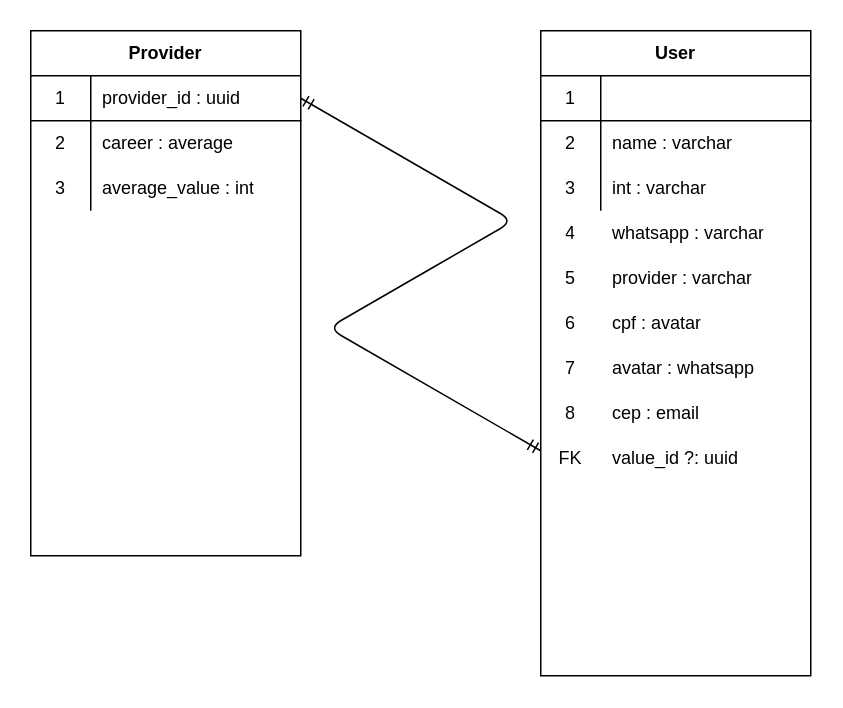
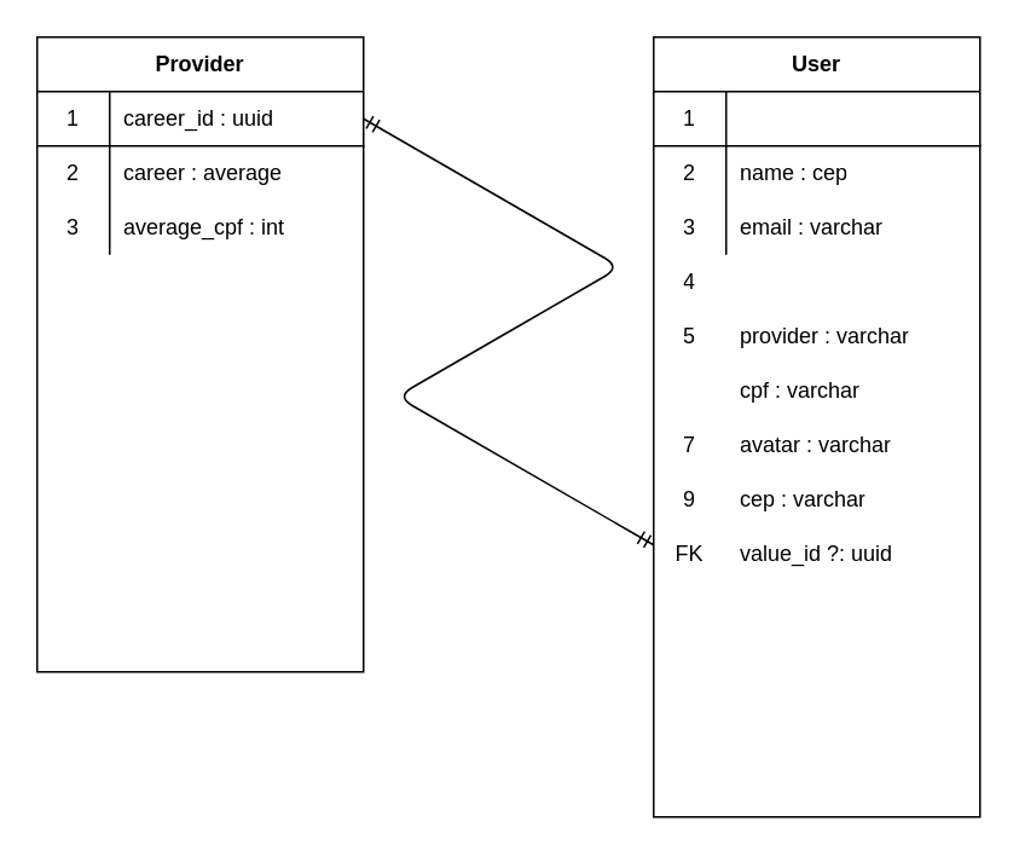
  <mxCell id="0" />
  <mxCell id="1" parent="0" />
  <mxCell id="2" value="User" style="shape=table;html=1;whiteSpace=wrap;startSize=30;container=1;collapsible=0;childLayout=tableLayout;fixedRows=1;rowLines=0;fontStyle=1;align=center;" parent="1" vertex="1"><mxGeometry x="360" y="20" width="180" height="430" as="geometry" /></mxCell>
  <mxCell id="3" value="" style="shape=partialRectangle;html=1;whiteSpace=wrap;collapsible=0;dropTarget=0;pointerEvents=0;fillColor=none;top=0;left=0;bottom=1;right=0;points=[[0,0.5],[1,0.5]];portConstraint=eastwest;" parent="2" vertex="1"><mxGeometry y="30" width="180" height="30" as="geometry" /></mxCell>
  <mxCell id="4" value="1" style="shape=partialRectangle;html=1;whiteSpace=wrap;connectable=0;fillColor=none;top=0;left=0;bottom=0;right=0;overflow=hidden;" parent="3" vertex="1"><mxGeometry width="40" height="30" as="geometry" /></mxCell>
  <mxCell id="5" value="" style="shape=partialRectangle;html=1;whiteSpace=wrap;collapsible=0;dropTarget=0;pointerEvents=0;fillColor=none;top=0;left=0;bottom=0;right=0;points=[[0,0.5],[1,0.5]];portConstraint=eastwest;" parent="2" vertex="1"><mxGeometry y="60" width="180" height="30" as="geometry" /></mxCell>
  <mxCell id="6" value="2" style="shape=partialRectangle;html=1;whiteSpace=wrap;connectable=0;fillColor=none;top=0;left=0;bottom=0;right=0;overflow=hidden;" parent="5" vertex="1"><mxGeometry width="40" height="30" as="geometry" /></mxCell>
- <mxCell id="7" value="name : varchar" style="shape=partialRectangle;html=1;whiteSpace=wrap;connectable=0;fillColor=none;top=0;left=0;bottom=0;right=0;align=left;spacingLeft=6;overflow=hidden;" parent="5" vertex="1"><mxGeometry x="40" width="140" height="30" as="geometry" /></mxCell>
+ <mxCell id="7" value="name : cep" style="shape=partialRectangle;html=1;whiteSpace=wrap;connectable=0;fillColor=none;top=0;left=0;bottom=0;right=0;align=left;spacingLeft=6;overflow=hidden;" parent="5" vertex="1"><mxGeometry x="40" width="140" height="30" as="geometry" /></mxCell>
  <mxCell id="8" value="" style="shape=partialRectangle;html=1;whiteSpace=wrap;collapsible=0;dropTarget=0;pointerEvents=0;fillColor=none;top=0;left=0;bottom=0;right=0;points=[[0,0.5],[1,0.5]];portConstraint=eastwest;" parent="2" vertex="1"><mxGeometry y="90" width="180" height="30" as="geometry" /></mxCell>
  <mxCell id="9" value="3" style="shape=partialRectangle;html=1;whiteSpace=wrap;connectable=0;fillColor=none;top=0;left=0;bottom=0;right=0;overflow=hidden;" parent="8" vertex="1"><mxGeometry width="40" height="30" as="geometry" /></mxCell>
- <mxCell id="10" value="int : varchar" style="shape=partialRectangle;html=1;whiteSpace=wrap;connectable=0;fillColor=none;top=0;left=0;bottom=0;right=0;align=left;spacingLeft=6;overflow=hidden;" parent="8" vertex="1"><mxGeometry x="40" width="140" height="30" as="geometry" /></mxCell>
+ <mxCell id="10" value="email : varchar" style="shape=partialRectangle;html=1;whiteSpace=wrap;connectable=0;fillColor=none;top=0;left=0;bottom=0;right=0;align=left;spacingLeft=6;overflow=hidden;" parent="8" vertex="1"><mxGeometry x="40" width="140" height="30" as="geometry" /></mxCell>
  <mxCell id="11" value="4" style="shape=partialRectangle;html=1;whiteSpace=wrap;connectable=0;fillColor=none;top=0;left=0;bottom=0;right=0;overflow=hidden;" parent="1" vertex="1"><mxGeometry x="360" y="140" width="40" height="30" as="geometry" /></mxCell>
- <mxCell id="12" value="whatsapp : varchar" style="shape=partialRectangle;html=1;whiteSpace=wrap;connectable=0;fillColor=none;top=0;left=0;bottom=0;right=0;align=left;spacingLeft=6;overflow=hidden;" parent="1" vertex="1"><mxGeometry x="400" y="140" width="140" height="30" as="geometry" /></mxCell>
  <mxCell id="13" value="5" style="shape=partialRectangle;html=1;whiteSpace=wrap;connectable=0;fillColor=none;top=0;left=0;bottom=0;right=0;overflow=hidden;" parent="1" vertex="1"><mxGeometry x="360" y="170" width="40" height="30" as="geometry" /></mxCell>
  <mxCell id="14" value="provider : varchar" style="shape=partialRectangle;html=1;whiteSpace=wrap;connectable=0;fillColor=none;top=0;left=0;bottom=0;right=0;align=left;spacingLeft=6;overflow=hidden;" parent="1" vertex="1"><mxGeometry x="400" y="170" width="140" height="30" as="geometry" /></mxCell>
- <mxCell id="15" value="6" style="shape=partialRectangle;html=1;whiteSpace=wrap;connectable=0;fillColor=none;top=0;left=0;bottom=0;right=0;overflow=hidden;" parent="1" vertex="1"><mxGeometry x="360" y="200" width="40" height="30" as="geometry" /></mxCell>
- <mxCell id="16" value="cpf : avatar" style="shape=partialRectangle;html=1;whiteSpace=wrap;connectable=0;fillColor=none;top=0;left=0;bottom=0;right=0;align=left;spacingLeft=6;overflow=hidden;" parent="1" vertex="1"><mxGeometry x="400" y="200" width="140" height="30" as="geometry" /></mxCell>
+ <mxCell id="16" value="cpf : varchar" style="shape=partialRectangle;html=1;whiteSpace=wrap;connectable=0;fillColor=none;top=0;left=0;bottom=0;right=0;align=left;spacingLeft=6;overflow=hidden;" parent="1" vertex="1"><mxGeometry x="400" y="200" width="140" height="30" as="geometry" /></mxCell>
  <mxCell id="17" value="7" style="shape=partialRectangle;html=1;whiteSpace=wrap;connectable=0;fillColor=none;top=0;left=0;bottom=0;right=0;overflow=hidden;" parent="1" vertex="1"><mxGeometry x="360" y="230" width="40" height="30" as="geometry" /></mxCell>
- <mxCell id="18" value="avatar : whatsapp" style="shape=partialRectangle;html=1;whiteSpace=wrap;connectable=0;fillColor=none;top=0;left=0;bottom=0;right=0;align=left;spacingLeft=6;overflow=hidden;" parent="1" vertex="1"><mxGeometry x="400" y="230" width="140" height="30" as="geometry" /></mxCell>
+ <mxCell id="18" value="avatar : varchar" style="shape=partialRectangle;html=1;whiteSpace=wrap;connectable=0;fillColor=none;top=0;left=0;bottom=0;right=0;align=left;spacingLeft=6;overflow=hidden;" parent="1" vertex="1"><mxGeometry x="400" y="230" width="140" height="30" as="geometry" /></mxCell>
  <mxCell id="19" value="FK" style="shape=partialRectangle;html=1;whiteSpace=wrap;connectable=0;fillColor=none;top=0;left=0;bottom=0;right=0;overflow=hidden;" parent="1" vertex="1"><mxGeometry x="360" y="290" width="40" height="30" as="geometry" /></mxCell>
  <mxCell id="20" value="value_id ?: uuid" style="shape=partialRectangle;html=1;whiteSpace=wrap;connectable=0;fillColor=none;top=0;left=0;bottom=0;right=0;align=left;spacingLeft=6;overflow=hidden;" parent="1" vertex="1"><mxGeometry x="400" y="290" width="140" height="30" as="geometry" /></mxCell>
  <mxCell id="21" value="Provider" style="shape=table;html=1;whiteSpace=wrap;startSize=30;container=1;collapsible=0;childLayout=tableLayout;fixedRows=1;rowLines=0;fontStyle=1;align=center;" parent="1" vertex="1"><mxGeometry x="20" y="20" width="180" height="350" as="geometry" /></mxCell>
  <mxCell id="22" value="" style="shape=partialRectangle;html=1;whiteSpace=wrap;collapsible=0;dropTarget=0;pointerEvents=0;fillColor=none;top=0;left=0;bottom=1;right=0;points=[[0,0.5],[1,0.5]];portConstraint=eastwest;" parent="21" vertex="1"><mxGeometry y="30" width="180" height="30" as="geometry" /></mxCell>
  <mxCell id="23" value="1" style="shape=partialRectangle;html=1;whiteSpace=wrap;connectable=0;fillColor=none;top=0;left=0;bottom=0;right=0;overflow=hidden;" parent="22" vertex="1"><mxGeometry width="40" height="30" as="geometry" /></mxCell>
- <mxCell id="24" value="provider_id : uuid" style="shape=partialRectangle;html=1;whiteSpace=wrap;connectable=0;fillColor=none;top=0;left=0;bottom=0;right=0;align=left;spacingLeft=6;overflow=hidden;" parent="22" vertex="1"><mxGeometry x="40" width="140" height="30" as="geometry" /></mxCell>
+ <mxCell id="24" value="career_id : uuid" style="shape=partialRectangle;html=1;whiteSpace=wrap;connectable=0;fillColor=none;top=0;left=0;bottom=0;right=0;align=left;spacingLeft=6;overflow=hidden;" parent="22" vertex="1"><mxGeometry x="40" width="140" height="30" as="geometry" /></mxCell>
  <mxCell id="25" value="" style="shape=partialRectangle;html=1;whiteSpace=wrap;collapsible=0;dropTarget=0;pointerEvents=0;fillColor=none;top=0;left=0;bottom=0;right=0;points=[[0,0.5],[1,0.5]];portConstraint=eastwest;" parent="21" vertex="1"><mxGeometry y="60" width="180" height="30" as="geometry" /></mxCell>
  <mxCell id="26" value="2" style="shape=partialRectangle;html=1;whiteSpace=wrap;connectable=0;fillColor=none;top=0;left=0;bottom=0;right=0;overflow=hidden;" parent="25" vertex="1"><mxGeometry width="40" height="30" as="geometry" /></mxCell>
  <mxCell id="27" value="career : average" style="shape=partialRectangle;html=1;whiteSpace=wrap;connectable=0;fillColor=none;top=0;left=0;bottom=0;right=0;align=left;spacingLeft=6;overflow=hidden;" parent="25" vertex="1"><mxGeometry x="40" width="140" height="30" as="geometry" /></mxCell>
  <mxCell id="28" value="" style="shape=partialRectangle;html=1;whiteSpace=wrap;collapsible=0;dropTarget=0;pointerEvents=0;fillColor=none;top=0;left=0;bottom=0;right=0;points=[[0,0.5],[1,0.5]];portConstraint=eastwest;" parent="21" vertex="1"><mxGeometry y="90" width="180" height="30" as="geometry" /></mxCell>
  <mxCell id="29" value="3" style="shape=partialRectangle;html=1;whiteSpace=wrap;connectable=0;fillColor=none;top=0;left=0;bottom=0;right=0;overflow=hidden;" parent="28" vertex="1"><mxGeometry width="40" height="30" as="geometry" /></mxCell>
- <mxCell id="30" value="average_value : int" style="shape=partialRectangle;html=1;whiteSpace=wrap;connectable=0;fillColor=none;top=0;left=0;bottom=0;right=0;align=left;spacingLeft=6;overflow=hidden;" parent="28" vertex="1"><mxGeometry x="40" width="140" height="30" as="geometry" /></mxCell>
+ <mxCell id="30" value="average_cpf : int" style="shape=partialRectangle;html=1;whiteSpace=wrap;connectable=0;fillColor=none;top=0;left=0;bottom=0;right=0;align=left;spacingLeft=6;overflow=hidden;" parent="28" vertex="1"><mxGeometry x="40" width="140" height="30" as="geometry" /></mxCell>
  <mxCell id="31" value="" style="edgeStyle=isometricEdgeStyle;fontSize=12;html=1;endArrow=ERmandOne;startArrow=ERmandOne;entryX=1;entryY=0.5;entryDx=0;entryDy=0;elbow=vertical;" parent="1" target="22" edge="1"><mxGeometry width="100" height="100" relative="1" as="geometry"><mxPoint x="360" y="300" as="sourcePoint" /><mxPoint x="260" y="80" as="targetPoint" /></mxGeometry></mxCell>
- <mxCell id="32" value="8" style="shape=partialRectangle;html=1;whiteSpace=wrap;connectable=0;fillColor=none;top=0;left=0;bottom=0;right=0;overflow=hidden;" vertex="1" parent="1"><mxGeometry x="360" y="260" width="40" height="30" as="geometry" /></mxCell>
- <mxCell id="33" value="cep : email" style="shape=partialRectangle;html=1;whiteSpace=wrap;connectable=0;fillColor=none;top=0;left=0;bottom=0;right=0;align=left;spacingLeft=6;overflow=hidden;" vertex="1" parent="1"><mxGeometry x="400" y="260" width="140" height="30" as="geometry" /></mxCell>
+ <mxCell id="32" value="9" style="shape=partialRectangle;html=1;whiteSpace=wrap;connectable=0;fillColor=none;top=0;left=0;bottom=0;right=0;overflow=hidden;" vertex="1" parent="1"><mxGeometry x="360" y="260" width="40" height="30" as="geometry" /></mxCell>
+ <mxCell id="33" value="cep : varchar" style="shape=partialRectangle;html=1;whiteSpace=wrap;connectable=0;fillColor=none;top=0;left=0;bottom=0;right=0;align=left;spacingLeft=6;overflow=hidden;" vertex="1" parent="1"><mxGeometry x="400" y="260" width="140" height="30" as="geometry" /></mxCell>
